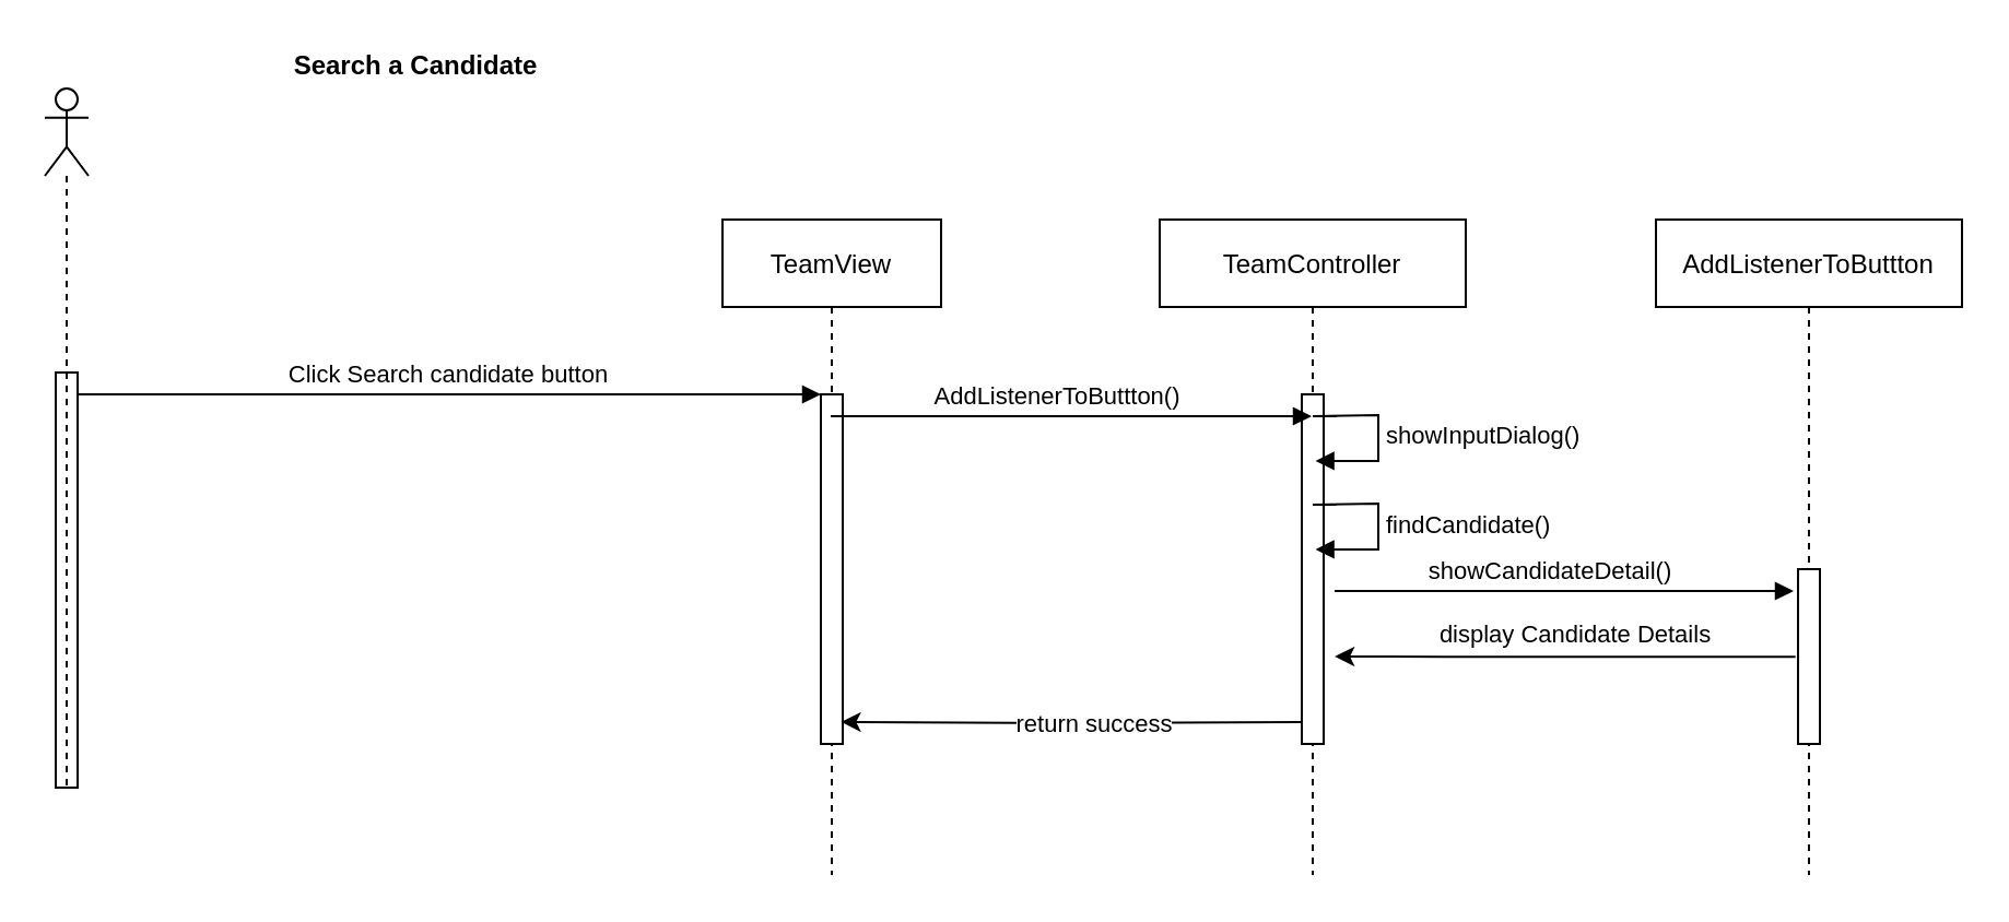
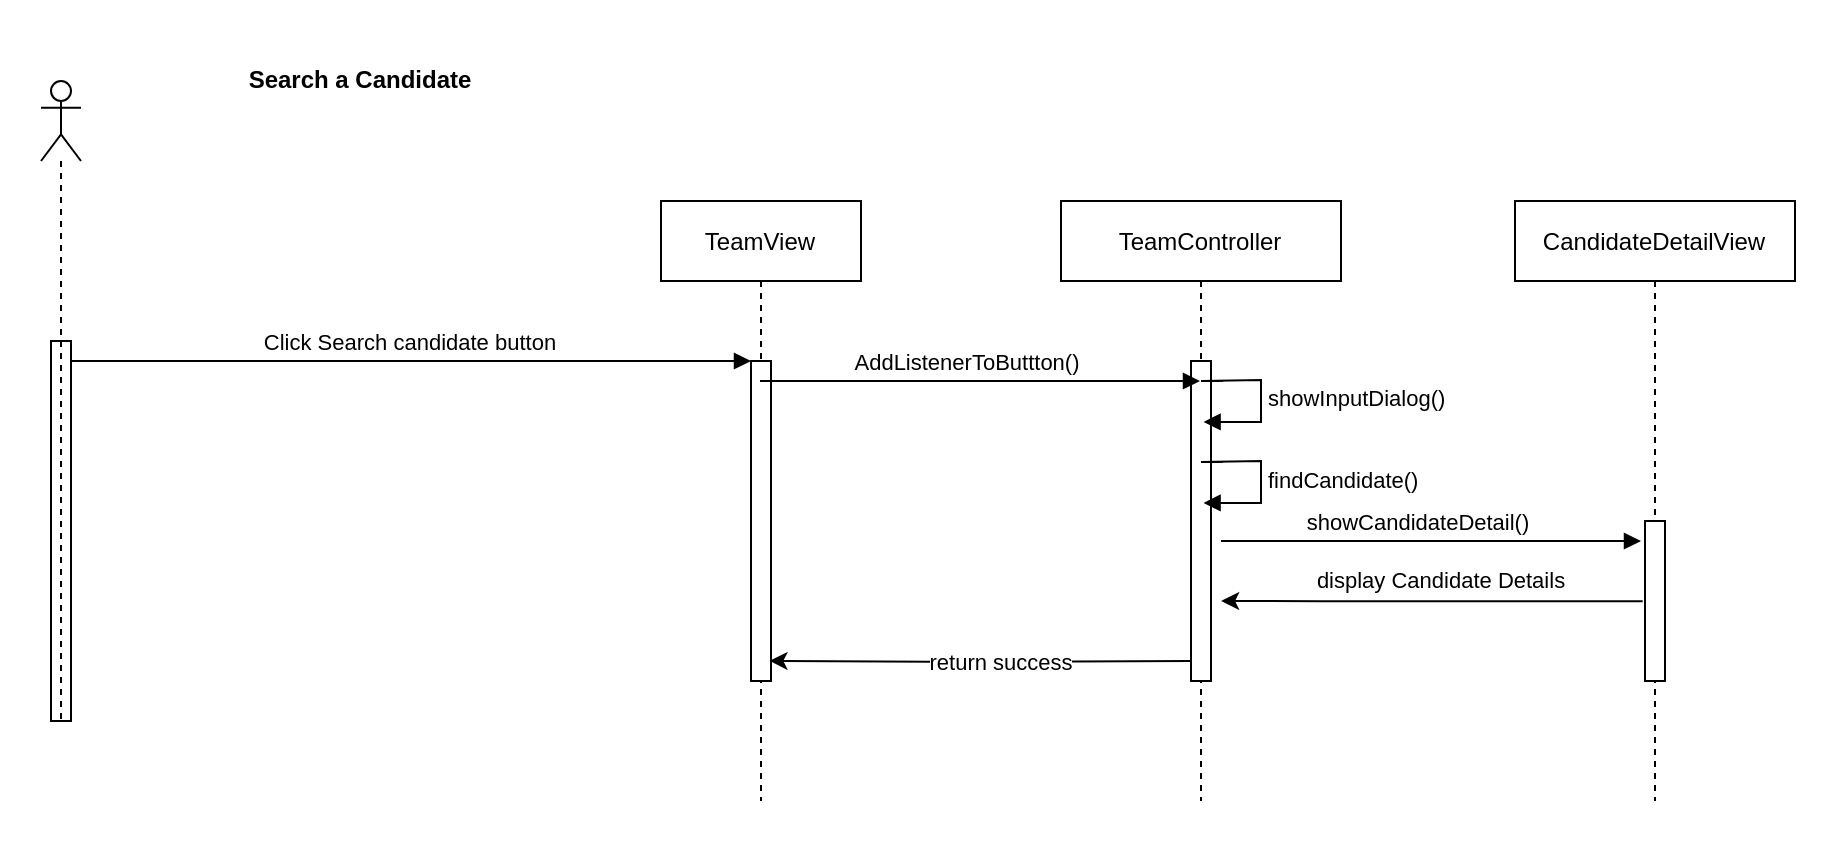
  <mxCell id="0" />
  <mxCell id="1" parent="0" />
  <mxCell id="2" value="" style="points=[];perimeter=orthogonalPerimeter;rounded=0;shadow=0;strokeWidth=1;" vertex="1" parent="1"><mxGeometry x="25" y="170" width="10" height="190" as="geometry" /></mxCell>
  <mxCell id="3" value="TeamView" style="shape=umlLifeline;perimeter=lifelinePerimeter;container=1;collapsible=0;recursiveResize=0;rounded=0;shadow=0;strokeWidth=1;" vertex="1" parent="1"><mxGeometry x="330" y="100" width="100" height="300" as="geometry" /></mxCell>
  <mxCell id="4" value="" style="points=[];perimeter=orthogonalPerimeter;rounded=0;shadow=0;strokeWidth=1;" vertex="1" parent="3"><mxGeometry x="45" y="80" width="10" height="160" as="geometry" /></mxCell>
  <mxCell id="5" value="Click Search candidate button" style="verticalAlign=bottom;endArrow=block;entryX=0;entryY=0;shadow=0;strokeWidth=1;" edge="1" parent="1" source="2" target="4"><mxGeometry relative="1" as="geometry"><mxPoint x="135" y="180" as="sourcePoint" /><mxPoint as="offset" /></mxGeometry></mxCell>
  <mxCell id="6" value="TeamController" style="shape=umlLifeline;perimeter=lifelinePerimeter;container=1;collapsible=0;recursiveResize=0;rounded=0;shadow=0;strokeWidth=1;" vertex="1" parent="1"><mxGeometry x="530" y="100" width="140" height="300" as="geometry" /></mxCell>
  <mxCell id="7" value="" style="points=[];perimeter=orthogonalPerimeter;rounded=0;shadow=0;strokeWidth=1;" vertex="1" parent="6"><mxGeometry x="65" y="80" width="10" height="160" as="geometry" /></mxCell>
  <mxCell id="8" value="AddListenerToButtton()" style="verticalAlign=bottom;endArrow=block;shadow=0;strokeWidth=1;" edge="1" parent="1" source="3" target="6"><mxGeometry x="-0.058" relative="1" as="geometry"><mxPoint x="380" y="190" as="sourcePoint" /><mxPoint x="550" y="190" as="targetPoint" /><mxPoint as="offset" /><Array as="points"><mxPoint x="470" y="190" /></Array></mxGeometry></mxCell>
  <mxCell id="9" value="" style="shape=umlLifeline;participant=umlActor;perimeter=lifelinePerimeter;whiteSpace=wrap;html=1;container=1;collapsible=0;recursiveResize=0;verticalAlign=top;spacingTop=36;outlineConnect=0;" vertex="1" parent="1"><mxGeometry x="20" y="40" width="20" height="320" as="geometry" /></mxCell>
- <mxCell id="10" value="&lt;b&gt;Search a Candidate&lt;/b&gt;" style="text;html=1;strokeColor=none;fillColor=none;align=center;verticalAlign=middle;whiteSpace=wrap;rounded=0;" vertex="1" parent="1"><mxGeometry x="90" y="20" width="200" height="20" as="geometry" /></mxCell>
+ <mxCell id="10" value="&lt;b&gt;Search a Candidate&lt;/b&gt;" style="text;html=1;strokeColor=none;fillColor=none;align=center;verticalAlign=middle;whiteSpace=wrap;rounded=0;" vertex="1" parent="1"><mxGeometry x="80" y="30" width="200" height="20" as="geometry" /></mxCell>
  <mxCell id="11" value="return success" style="edgeStyle=orthogonalEdgeStyle;rounded=0;orthogonalLoop=1;jettySize=auto;html=1;entryX=0.924;entryY=0.937;entryDx=0;entryDy=0;entryPerimeter=0;" edge="1" parent="1" target="4"><mxGeometry x="-0.003" y="-10" relative="1" as="geometry"><Array as="points" /><mxPoint as="offset" /><mxPoint x="595" y="330" as="sourcePoint" /><mxPoint x="394" y="330" as="targetPoint" /></mxGeometry></mxCell>
  <mxCell id="12" value="showInputDialog()" style="edgeStyle=orthogonalEdgeStyle;html=1;align=left;spacingLeft=2;endArrow=block;rounded=0;entryX=1.129;entryY=0.775;entryDx=0;entryDy=0;entryPerimeter=0;" edge="1" parent="1"><mxGeometry x="0.114" relative="1" as="geometry"><mxPoint x="611" y="189.99" as="sourcePoint" /><Array as="points"><mxPoint x="600" y="189.49" /><mxPoint x="630" y="189.49" /><mxPoint x="630" y="210.49" /></Array><mxPoint x="601.29" y="210.49" as="targetPoint" /><mxPoint as="offset" /></mxGeometry></mxCell>
  <mxCell id="13" value="findCandidate()" style="edgeStyle=orthogonalEdgeStyle;html=1;align=left;spacingLeft=2;endArrow=block;rounded=0;entryX=1.129;entryY=0.775;entryDx=0;entryDy=0;entryPerimeter=0;" edge="1" parent="1"><mxGeometry x="0.114" relative="1" as="geometry"><mxPoint x="611" y="230.49" as="sourcePoint" /><Array as="points"><mxPoint x="600" y="229.99" /><mxPoint x="630" y="229.99" /><mxPoint x="630" y="250.99" /></Array><mxPoint x="601.29" y="250.99" as="targetPoint" /><mxPoint as="offset" /></mxGeometry></mxCell>
- <mxCell id="14" value="AddListenerToButtton" style="shape=umlLifeline;perimeter=lifelinePerimeter;container=1;collapsible=0;recursiveResize=0;rounded=0;shadow=0;strokeWidth=1;" vertex="1" parent="1"><mxGeometry x="757" y="100" width="140" height="300" as="geometry" /></mxCell>
+ <mxCell id="14" value="CandidateDetailView" style="shape=umlLifeline;perimeter=lifelinePerimeter;container=1;collapsible=0;recursiveResize=0;rounded=0;shadow=0;strokeWidth=1;" vertex="1" parent="1"><mxGeometry x="757" y="100" width="140" height="300" as="geometry" /></mxCell>
  <mxCell id="15" value="" style="points=[];perimeter=orthogonalPerimeter;rounded=0;shadow=0;strokeWidth=1;" vertex="1" parent="14"><mxGeometry x="65" y="160" width="10" height="80" as="geometry" /></mxCell>
  <mxCell id="16" value="display Candidate Details" style="edgeStyle=orthogonalEdgeStyle;rounded=0;orthogonalLoop=1;jettySize=auto;html=1;entryX=0.924;entryY=0.937;entryDx=0;entryDy=0;entryPerimeter=0;" edge="1" parent="1"><mxGeometry x="-0.043" y="-10" relative="1" as="geometry"><Array as="points"><mxPoint x="660" y="300" /><mxPoint x="660" y="300" /></Array><mxPoint as="offset" /><mxPoint x="820.83" y="300.08" as="sourcePoint" /><mxPoint x="610.07" y="300" as="targetPoint" /></mxGeometry></mxCell>
  <mxCell id="17" value="showCandidateDetail()" style="verticalAlign=bottom;endArrow=block;shadow=0;strokeWidth=1;" edge="1" parent="1"><mxGeometry x="-0.058" relative="1" as="geometry"><mxPoint x="609.997" y="270" as="sourcePoint" /><mxPoint x="820" y="270" as="targetPoint" /><mxPoint as="offset" /><Array as="points"><mxPoint x="700.33" y="270" /></Array></mxGeometry></mxCell>
